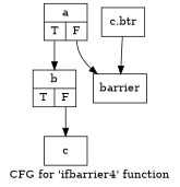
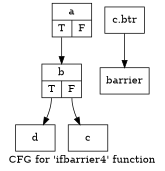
  digraph {
    label="CFG for 'ifbarrier4' function"
    node [shape=record]
    edge [tailport=s0]
    n1 [label="{a|{<s0>T|<s1>F}}"]
    n2 [label="{b|{<s0>T|<s1>F}}"]
    n3 [label="{barrier}"]
+   n4 [label="{d}"]
    n5 [label="{c}"]
    n6 [label="{c.btr}"]
    n1 -> n2
-   n1 -> n3 [tailport=s1]
+   n2 -> n4
    n2 -> n5 [tailport=s1]
    n6 -> n3
  }
